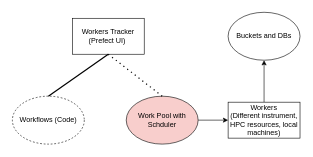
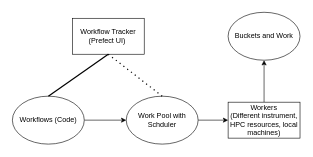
  <mxCell id="0" />
  <mxCell id="1" parent="0" />
  <mxCell id="2" value="" style="edgeStyle=orthogonalEdgeStyle;rounded=0;orthogonalLoop=1;jettySize=auto;html=1;" parent="1" source="3" target="5" edge="1"><mxGeometry relative="1" as="geometry" /></mxCell>
- <mxCell id="3" value="Work Pool with Schduler" style="ellipse;whiteSpace=wrap;html=1;fillColor=#f8cecc;" parent="1" vertex="1"><mxGeometry x="210" y="160" width="120" height="80" as="geometry" /></mxCell>
+ <mxCell id="3" value="Work Pool with Schduler" style="ellipse;whiteSpace=wrap;html=1;" parent="1" vertex="1"><mxGeometry x="210" y="160" width="120" height="80" as="geometry" /></mxCell>
  <mxCell id="4" value="" style="edgeStyle=orthogonalEdgeStyle;rounded=0;orthogonalLoop=1;jettySize=auto;html=1;" parent="1" source="5" target="6" edge="1"><mxGeometry relative="1" as="geometry" /></mxCell>
  <mxCell id="5" value="Workers&lt;br&gt;(Different instrument,&lt;br&gt;HPC resources, local machines)" style="rounded=0;whiteSpace=wrap;html=1;" parent="1" vertex="1"><mxGeometry x="380" y="170" width="120" height="60" as="geometry" /></mxCell>
- <mxCell id="6" value="Buckets and DBs" style="ellipse;whiteSpace=wrap;html=1;" parent="1" vertex="1"><mxGeometry x="380" y="20" width="120" height="80" as="geometry" /></mxCell>
- <mxCell id="8" value="Workflows (Code)" style="ellipse;whiteSpace=wrap;html=1;dashed=1;" parent="1" vertex="1"><mxGeometry x="20" y="160" width="120" height="80" as="geometry" /></mxCell>
- <mxCell id="9" value="Workers Tracker (Prefect UI)&amp;nbsp;" style="rounded=0;whiteSpace=wrap;html=1;" parent="1" vertex="1"><mxGeometry x="120" y="30" width="120" height="60" as="geometry" /></mxCell>
+ <mxCell id="6" value="Buckets and Work" style="ellipse;whiteSpace=wrap;html=1;" parent="1" vertex="1"><mxGeometry x="380" y="20" width="120" height="80" as="geometry" /></mxCell>
+ <mxCell id="7" value="" style="edgeStyle=orthogonalEdgeStyle;rounded=0;orthogonalLoop=1;jettySize=auto;html=1;" parent="1" source="8" target="3" edge="1"><mxGeometry relative="1" as="geometry" /></mxCell>
+ <mxCell id="8" value="Workflows (Code)" style="ellipse;whiteSpace=wrap;html=1;" parent="1" vertex="1"><mxGeometry x="20" y="160" width="120" height="80" as="geometry" /></mxCell>
+ <mxCell id="9" value="Workflow Tracker (Prefect UI)&amp;nbsp;" style="rounded=0;whiteSpace=wrap;html=1;" parent="1" vertex="1"><mxGeometry x="120" y="30" width="120" height="60" as="geometry" /></mxCell>
  <mxCell id="10" value="" style="endArrow=none;dashed=1;html=1;dashPattern=1 3;strokeWidth=2;rounded=0;entryX=0.5;entryY=1;entryDx=0;entryDy=0;" parent="1" target="9" edge="1"><mxGeometry width="50" height="50" relative="1" as="geometry"><mxPoint x="270" y="160" as="sourcePoint" /><mxPoint x="320" y="110" as="targetPoint" /></mxGeometry></mxCell>
  <mxCell id="11" value="" style="endArrow=none;dashed=0;html=1;dashPattern=1 3;strokeWidth=2;rounded=0;exitX=0.5;exitY=0;exitDx=0;exitDy=0;entryX=0.5;entryY=1;entryDx=0;entryDy=0;" parent="1" source="8" target="9" edge="1"><mxGeometry width="50" height="50" relative="1" as="geometry"><mxPoint x="50" y="120" as="sourcePoint" /><mxPoint x="120" y="90" as="targetPoint" /></mxGeometry></mxCell>
